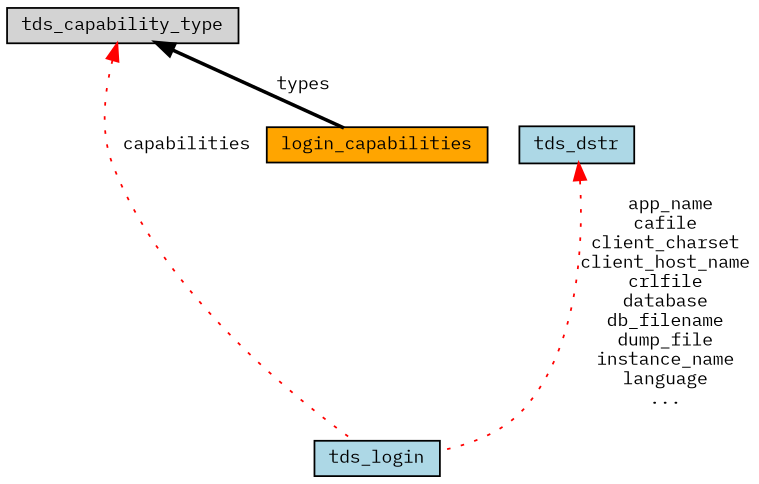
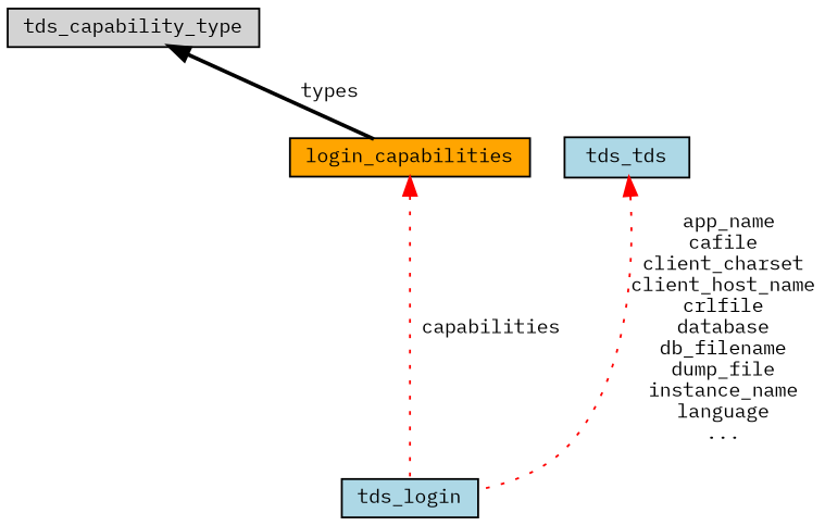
  digraph {
    fontname="IBM Plex Mono"
    node [color=black fillcolor=lightblue fontname="IBM Plex Mono" fontsize=10 shape=record style=filled]
    edge [color=red dir=back fontname="IBM Plex Mono" fontsize=10 labelfontname=Helvetica labelfontsize=10 style=dotted]
    n1 [fontcolor=black height=0.2 label=tds_login width=0.4]
    n2 [fillcolor=orange height=0.2 label=login_capabilities width=0.4]
    n3 [fillcolor=lightgrey height=0.2 label=tds_capability_type width=0.4]
-   n4 [height=0.2 label=tds_dstr width=0.4]
-   n3 -> n1 [label=" capabilities"]
+   n4 [height=0.2 label=tds_tds width=0.4]
+   n2 -> n1 [label=" capabilities"]
    n3 -> n2 [color=black label=" types" style=bold]
    n4 -> n1 [label=" app_name\ncafile\nclient_charset\nclient_host_name\ncrlfile\ndatabase\ndb_filename\ndump_file\ninstance_name\nlanguage\n..."]
  }
